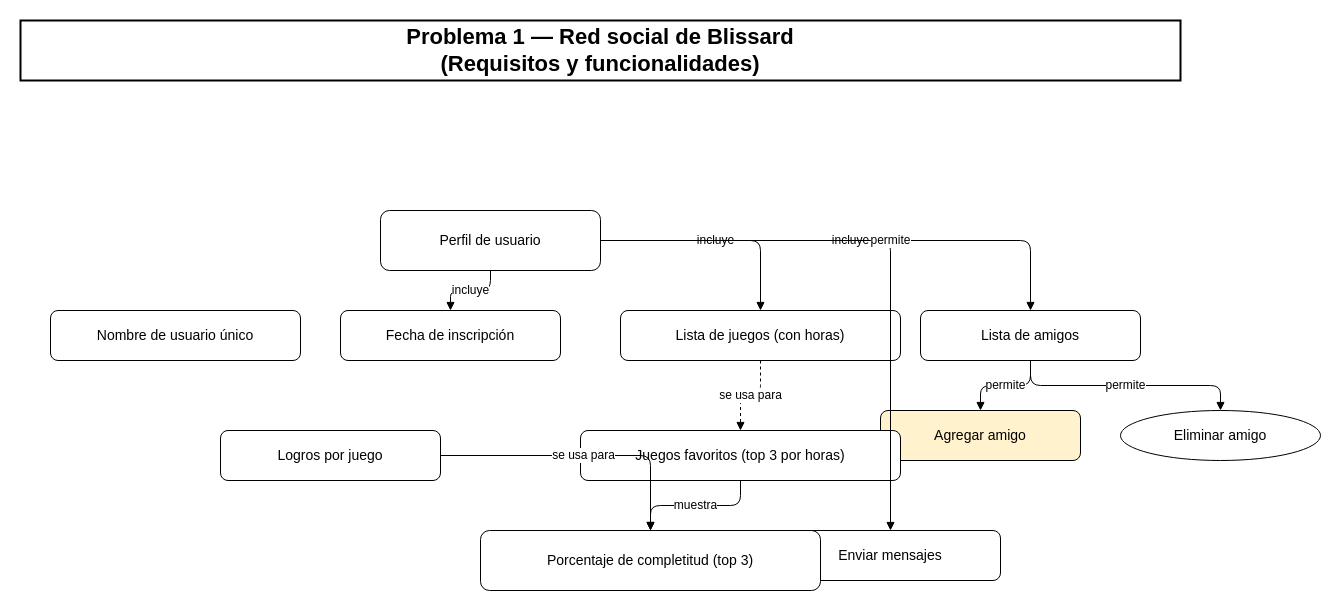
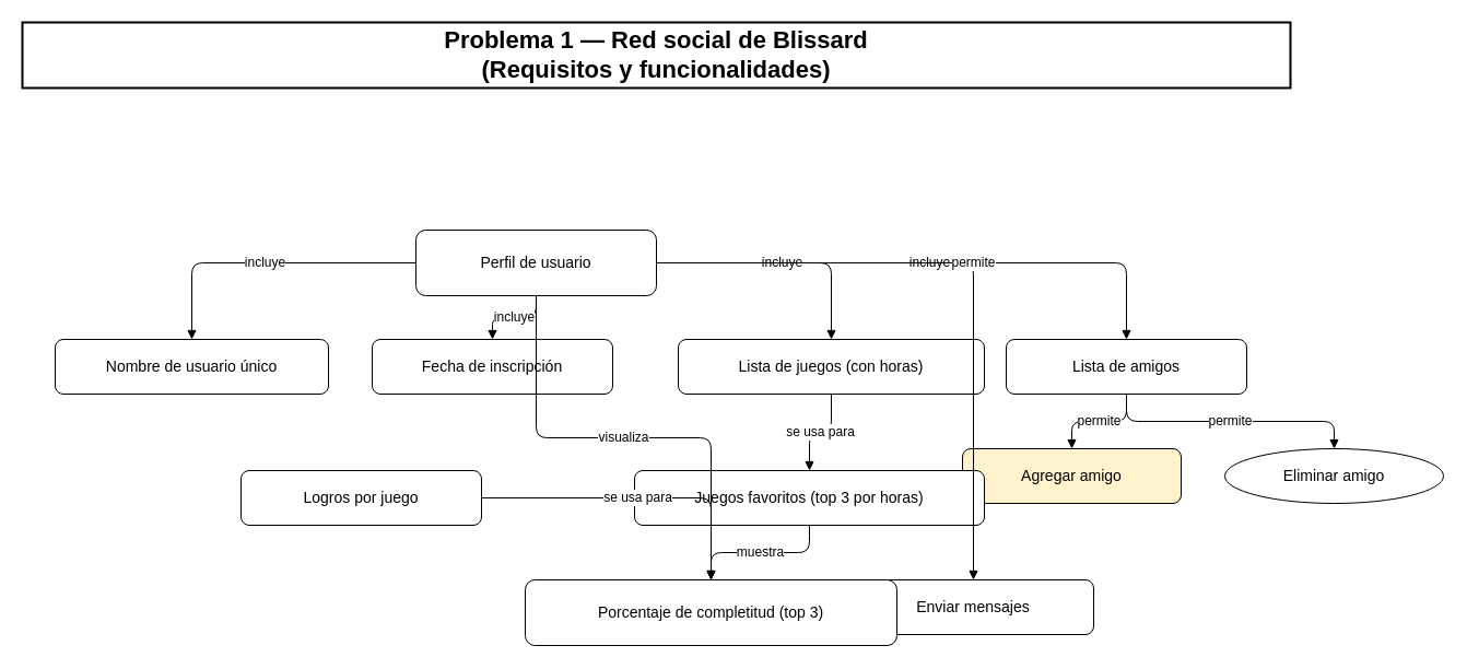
  <mxCell id="0" />
  <mxCell id="1" parent="0" />
  <mxCell id="2" value="Problema 1 — Red social de Blissard&#10;(Requisitos y funcionalidades)" vertex="1" parent="1" style="rounded=0;whiteSpace=wrap;html=1;fontSize=22;fontStyle=1;align=center;strokeWidth=2;"><mxGeometry x="20" y="20" width="1160" height="60" as="geometry" /></mxCell>
  <mxCell id="3" value="Perfil de usuario" vertex="1" parent="1" style="rounded=1;whiteSpace=wrap;html=1;fontSize=14;"><mxGeometry x="380" y="210" width="220" height="60" as="geometry" /></mxCell>
  <mxCell id="4" value="Nombre de usuario único" vertex="1" parent="1" style="rounded=1;whiteSpace=wrap;html=1;fontSize=14;"><mxGeometry x="50" y="310" width="250" height="50" as="geometry" /></mxCell>
  <mxCell id="5" value="Fecha de inscripción" vertex="1" parent="1" style="rounded=1;whiteSpace=wrap;html=1;fontSize=14;"><mxGeometry x="340" y="310" width="220" height="50" as="geometry" /></mxCell>
  <mxCell id="6" value="Lista de juegos (con horas)" vertex="1" parent="1" style="rounded=1;whiteSpace=wrap;html=1;fontSize=14;"><mxGeometry x="620" y="310" width="280" height="50" as="geometry" /></mxCell>
  <mxCell id="7" value="Lista de amigos" vertex="1" parent="1" style="rounded=1;whiteSpace=wrap;html=1;fontSize=14;"><mxGeometry x="920" y="310" width="220" height="50" as="geometry" /></mxCell>
  <mxCell id="8" value="Agregar amigo" vertex="1" parent="1" style="rounded=1;whiteSpace=wrap;html=1;fontSize=14;fillColor=#fff2cc;"><mxGeometry x="880" y="410" width="200" height="50" as="geometry" /></mxCell>
  <mxCell id="9" value="Eliminar amigo" vertex="1" parent="1" style="ellipse;whiteSpace=wrap;html=1;fontSize=14;"><mxGeometry x="1120" y="410" width="200" height="50" as="geometry" /></mxCell>
  <mxCell id="10" value="Enviar mensajes" vertex="1" parent="1" style="rounded=1;whiteSpace=wrap;html=1;fontSize=14;"><mxGeometry x="780" y="530" width="220" height="50" as="geometry" /></mxCell>
  <mxCell id="11" value="Juegos favoritos (top 3 por horas)" vertex="1" parent="1" style="rounded=1;whiteSpace=wrap;html=1;fontSize=14;"><mxGeometry x="580" y="430" width="320" height="50" as="geometry" /></mxCell>
  <mxCell id="12" value="Logros por juego" vertex="1" parent="1" style="rounded=1;whiteSpace=wrap;html=1;fontSize=14;"><mxGeometry x="220" y="430" width="220" height="50" as="geometry" /></mxCell>
  <mxCell id="13" value="Porcentaje de completitud (top 3)" vertex="1" parent="1" style="rounded=1;whiteSpace=wrap;html=1;fontSize=14;"><mxGeometry x="480" y="530" width="340" height="60" as="geometry" /></mxCell>
+ <mxCell id="14" value="incluye" style="edgeStyle=orthogonalEdgeStyle;rounded=1;endArrow=block;endFill=1;html=1;fontSize=12;" edge="1" parent="1" source="3" target="4"><mxGeometry relative="1" as="geometry" /></mxCell>
  <mxCell id="15" value="incluye" style="edgeStyle=orthogonalEdgeStyle;rounded=1;endArrow=block;endFill=1;html=1;fontSize=12;" edge="1" parent="1" source="3" target="5"><mxGeometry relative="1" as="geometry" /></mxCell>
  <mxCell id="16" value="incluye" style="edgeStyle=orthogonalEdgeStyle;rounded=1;endArrow=block;endFill=1;html=1;fontSize=12;" edge="1" parent="1" source="3" target="6"><mxGeometry relative="1" as="geometry" /></mxCell>
  <mxCell id="17" value="incluye" style="edgeStyle=orthogonalEdgeStyle;rounded=1;endArrow=block;endFill=1;html=1;fontSize=12;" edge="1" parent="1" source="3" target="7"><mxGeometry relative="1" as="geometry" /></mxCell>
  <mxCell id="18" value="permite" style="edgeStyle=orthogonalEdgeStyle;rounded=1;endArrow=block;endFill=1;html=1;fontSize=12;" edge="1" parent="1" source="7" target="8"><mxGeometry relative="1" as="geometry" /></mxCell>
  <mxCell id="19" value="permite" style="edgeStyle=orthogonalEdgeStyle;rounded=1;endArrow=block;endFill=1;html=1;fontSize=12;" edge="1" parent="1" source="7" target="9"><mxGeometry relative="1" as="geometry" /></mxCell>
  <mxCell id="20" value="permite" style="edgeStyle=orthogonalEdgeStyle;rounded=1;endArrow=block;endFill=1;html=1;fontSize=12;" edge="1" parent="1" source="3" target="10"><mxGeometry relative="1" as="geometry" /></mxCell>
- <mxCell id="21" value="se usa para" style="edgeStyle=orthogonalEdgeStyle;rounded=1;endArrow=block;endFill=1;html=1;fontSize=12;dashed=1;" edge="1" parent="1" source="6" target="11"><mxGeometry relative="1" as="geometry" /></mxCell>
+ <mxCell id="21" value="se usa para" style="edgeStyle=orthogonalEdgeStyle;rounded=1;endArrow=block;endFill=1;html=1;fontSize=12;" edge="1" parent="1" source="6" target="11"><mxGeometry relative="1" as="geometry" /></mxCell>
  <mxCell id="22" value="se usa para" style="edgeStyle=orthogonalEdgeStyle;rounded=1;endArrow=block;endFill=1;html=1;fontSize=12;" edge="1" parent="1" source="12" target="13"><mxGeometry relative="1" as="geometry" /></mxCell>
  <mxCell id="23" value="muestra" style="edgeStyle=orthogonalEdgeStyle;rounded=1;endArrow=block;endFill=1;html=1;fontSize=12;" edge="1" parent="1" source="11" target="13"><mxGeometry relative="1" as="geometry" /></mxCell>
+ <mxCell id="24" value="visualiza" style="edgeStyle=orthogonalEdgeStyle;rounded=1;endArrow=block;endFill=1;html=1;fontSize=12;" edge="1" parent="1" source="3" target="13"><mxGeometry relative="1" as="geometry" /></mxCell>
